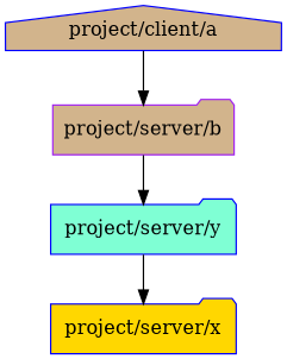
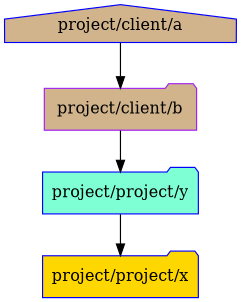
  digraph {
    node [color=blue fillcolor=tan shape=folder style=filled]
    "project/client/a" [shape=house]
-   "project/client/b" [color=purple label="project/server/b"]
-   "project/server/y" [fillcolor=aquamarine]
-   "project/server/x" [fillcolor=gold]
+   "project/client/b" [color=purple]
+   "project/server/y" [fillcolor=aquamarine label="project/project/y"]
+   "project/server/x" [fillcolor=gold label="project/project/x"]
    "project/client/a" -> "project/client/b"
    "project/client/b" -> "project/server/y"
    "project/server/y" -> "project/server/x"
  }
